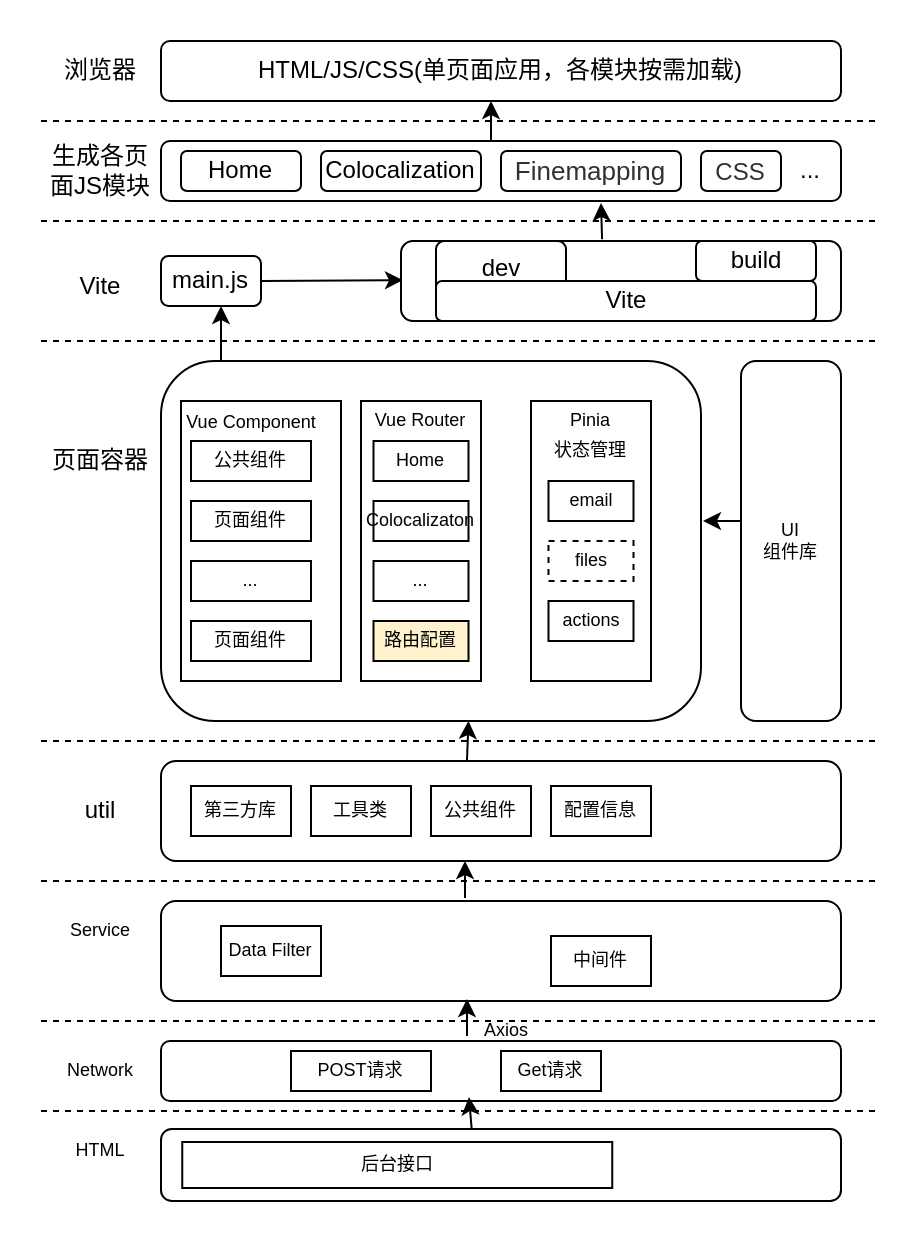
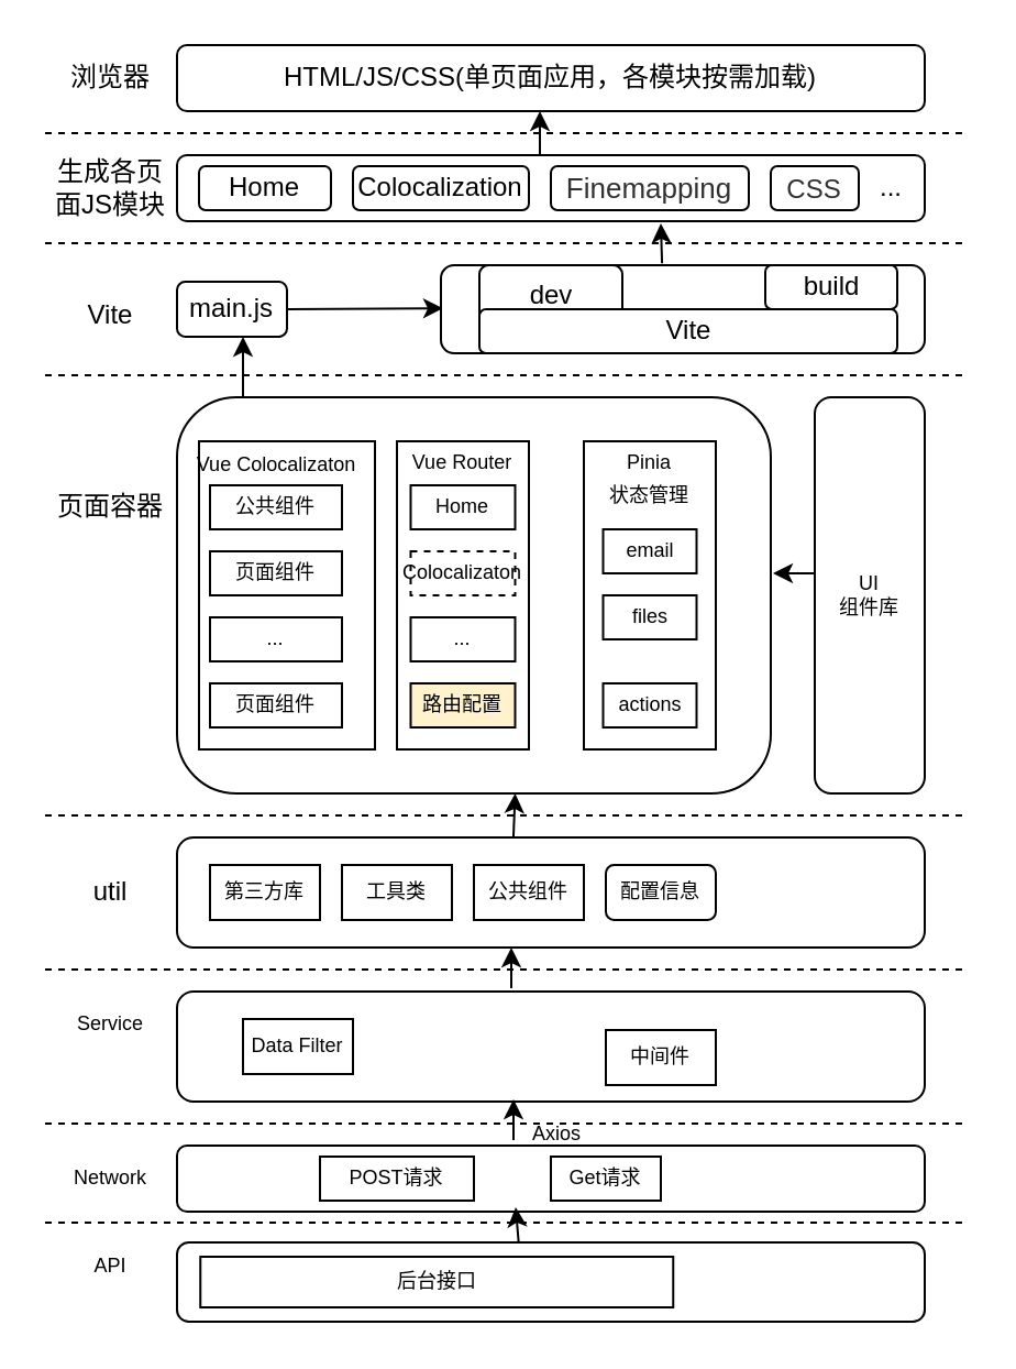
  <mxCell id="0" />
  <mxCell id="1" parent="0" />
  <mxCell id="2" value="" style="endArrow=none;dashed=1;html=1;strokeColor=#000000;" parent="1" edge="1"><mxGeometry width="50" height="50" relative="1" as="geometry"><mxPoint x="20" y="60" as="sourcePoint" /><mxPoint x="440" y="60" as="targetPoint" /></mxGeometry></mxCell>
  <mxCell id="3" value="&lt;font color=&quot;#000000&quot;&gt;浏览器&lt;/font&gt;" style="text;html=1;strokeColor=none;fillColor=none;align=center;verticalAlign=middle;whiteSpace=wrap;rounded=0;" parent="1" vertex="1"><mxGeometry x="20" y="20" width="60" height="30" as="geometry" /></mxCell>
  <mxCell id="4" value="HTML/JS/CSS(单页面应用，各模块按需加载)" style="rounded=1;whiteSpace=wrap;html=1;fontColor=#000000;fillColor=#FFFFFF;strokeColor=#000000;" parent="1" vertex="1"><mxGeometry x="80" y="20" width="340" height="30" as="geometry" /></mxCell>
  <mxCell id="5" value="生成各页面JS模块" style="text;html=1;strokeColor=none;fillColor=none;align=center;verticalAlign=middle;whiteSpace=wrap;rounded=0;fontColor=#000000;" parent="1" vertex="1"><mxGeometry x="20" y="70" width="60" height="30" as="geometry" /></mxCell>
  <mxCell id="6" value="" style="rounded=1;whiteSpace=wrap;html=1;strokeColor=#000000;fontColor=#000000;fillColor=#FFFFFF;" parent="1" vertex="1"><mxGeometry x="80" y="70" width="340" height="30" as="geometry" /></mxCell>
  <mxCell id="7" value="Home" style="rounded=1;whiteSpace=wrap;html=1;strokeColor=#000000;fontColor=#000000;fillColor=#FFFFFF;" parent="1" vertex="1"><mxGeometry x="90" y="75" width="60" height="20" as="geometry" /></mxCell>
  <mxCell id="8" value="Colocalization" style="rounded=1;whiteSpace=wrap;html=1;strokeColor=#000000;fontColor=#000000;fillColor=#FFFFFF;" parent="1" vertex="1"><mxGeometry x="160" y="75" width="80" height="20" as="geometry" /></mxCell>
  <mxCell id="9" value="&lt;span style=&quot;color: rgb(48, 49, 51); font-family: &amp;quot;Trebuchet MS&amp;quot;, sans-serif; background-color: rgb(255, 255, 255);&quot;&gt;&lt;font style=&quot;font-size: 13px;&quot;&gt;Finemapping&lt;/font&gt;&lt;/span&gt;" style="rounded=1;whiteSpace=wrap;html=1;strokeColor=#000000;fontColor=#000000;fillColor=#FFFFFF;" parent="1" vertex="1"><mxGeometry x="250" y="75" width="90" height="20" as="geometry" /></mxCell>
  <mxCell id="10" value="&lt;span style=&quot;color: rgb(48, 49, 51); font-family: &amp;quot;Trebuchet MS&amp;quot;, sans-serif; background-color: rgb(255, 255, 255);&quot;&gt;&lt;font style=&quot;font-size: 12px;&quot;&gt;CSS&lt;/font&gt;&lt;/span&gt;" style="rounded=1;whiteSpace=wrap;html=1;strokeColor=#000000;fontSize=13;fontColor=#000000;fillColor=#FFFFFF;" parent="1" vertex="1"><mxGeometry x="350" y="75" width="40" height="20" as="geometry" /></mxCell>
  <mxCell id="11" value="...&lt;br&gt;" style="text;html=1;strokeColor=none;fillColor=none;align=center;verticalAlign=middle;whiteSpace=wrap;rounded=0;fontSize=12;fontColor=#000000;" parent="1" vertex="1"><mxGeometry x="390" y="75" width="30" height="20" as="geometry" /></mxCell>
  <mxCell id="12" value="" style="endArrow=none;dashed=1;html=1;strokeColor=#000000;" parent="1" edge="1"><mxGeometry width="50" height="50" relative="1" as="geometry"><mxPoint x="20" y="110" as="sourcePoint" /><mxPoint x="440" y="110" as="targetPoint" /></mxGeometry></mxCell>
  <mxCell id="13" value="Vite" style="text;html=1;strokeColor=none;fillColor=none;align=center;verticalAlign=middle;whiteSpace=wrap;rounded=0;fontSize=12;fontColor=#000000;" parent="1" vertex="1"><mxGeometry x="20" y="127.5" width="60" height="30" as="geometry" /></mxCell>
  <mxCell id="14" value="main.js" style="rounded=1;whiteSpace=wrap;html=1;strokeColor=#000000;fontSize=12;fontColor=#000000;fillColor=#FFFFFF;" parent="1" vertex="1"><mxGeometry x="80" y="127.5" width="50" height="25" as="geometry" /></mxCell>
  <mxCell id="15" value="" style="endArrow=classic;html=1;strokeColor=#000000;fontSize=12;fontColor=#000000;exitX=1;exitY=0.5;exitDx=0;exitDy=0;" parent="1" source="14" edge="1"><mxGeometry width="50" height="50" relative="1" as="geometry"><mxPoint x="140" y="139.58" as="sourcePoint" /><mxPoint x="201" y="139.58" as="targetPoint" /></mxGeometry></mxCell>
  <mxCell id="16" value="" style="rounded=1;whiteSpace=wrap;html=1;strokeColor=#000000;fontSize=12;fontColor=#000000;fillColor=#FFFFFF;" parent="1" vertex="1"><mxGeometry x="200" y="120" width="220" height="40" as="geometry" /></mxCell>
  <mxCell id="17" value="dev" style="rounded=1;whiteSpace=wrap;html=1;strokeColor=#000000;fontSize=12;fontColor=#000000;fillColor=#FFFFFF;" parent="1" vertex="1"><mxGeometry x="217.5" y="120" width="65" height="27.5" as="geometry" /></mxCell>
  <mxCell id="18" value="build" style="rounded=1;whiteSpace=wrap;html=1;strokeColor=#000000;fontSize=12;fontColor=#000000;fillColor=#FFFFFF;" parent="1" vertex="1"><mxGeometry x="347.5" y="120" width="60" height="20" as="geometry" /></mxCell>
  <mxCell id="19" value="Vite" style="rounded=1;whiteSpace=wrap;html=1;strokeColor=#000000;fontSize=12;fontColor=#000000;fillColor=#FFFFFF;" parent="1" vertex="1"><mxGeometry x="217.5" y="140" width="190" height="20" as="geometry" /></mxCell>
  <mxCell id="20" value="" style="endArrow=classic;html=1;strokeColor=#000000;fontSize=12;fontColor=#000000;exitX=0.457;exitY=0.029;exitDx=0;exitDy=0;exitPerimeter=0;" parent="1" edge="1"><mxGeometry width="50" height="50" relative="1" as="geometry"><mxPoint x="300.54" y="119.16" as="sourcePoint" /><mxPoint x="300" y="101" as="targetPoint" /></mxGeometry></mxCell>
  <mxCell id="21" value="" style="endArrow=none;dashed=1;html=1;strokeColor=#000000;" parent="1" edge="1"><mxGeometry width="50" height="50" relative="1" as="geometry"><mxPoint x="20" y="170" as="sourcePoint" /><mxPoint x="440" y="170" as="targetPoint" /></mxGeometry></mxCell>
  <mxCell id="22" value="页面容器" style="text;html=1;strokeColor=none;fillColor=none;align=center;verticalAlign=middle;whiteSpace=wrap;rounded=0;fontSize=12;fontColor=#000000;" parent="1" vertex="1"><mxGeometry x="20" y="215" width="60" height="30" as="geometry" /></mxCell>
  <mxCell id="23" value="" style="rounded=1;whiteSpace=wrap;html=1;strokeColor=#000000;fontSize=12;fontColor=#000000;fillColor=#FFFFFF;" parent="1" vertex="1"><mxGeometry x="80" y="180" width="270" height="180" as="geometry" /></mxCell>
  <mxCell id="24" value="" style="rounded=0;whiteSpace=wrap;html=1;strokeColor=#000000;fontSize=12;fontColor=#000000;fillColor=#FFFFFF;" parent="1" vertex="1"><mxGeometry x="90" y="200" width="80" height="140" as="geometry" /></mxCell>
- <mxCell id="25" value="&lt;font style=&quot;font-size: 9px;&quot;&gt;Vue Component&lt;/font&gt;" style="text;html=1;strokeColor=none;fillColor=none;align=center;verticalAlign=middle;whiteSpace=wrap;rounded=0;fontSize=12;fontColor=#000000;" parent="1" vertex="1"><mxGeometry x="67.5" y="195" width="115" height="30" as="geometry" /></mxCell>
+ <mxCell id="25" value="&lt;font style=&quot;font-size: 9px;&quot;&gt;Vue Colocalizaton&lt;/font&gt;" style="text;html=1;strokeColor=none;fillColor=none;align=center;verticalAlign=middle;whiteSpace=wrap;rounded=0;fontSize=12;fontColor=#000000;" parent="1" vertex="1"><mxGeometry x="67.5" y="195" width="115" height="30" as="geometry" /></mxCell>
  <mxCell id="26" value="公共组件" style="rounded=0;whiteSpace=wrap;html=1;strokeColor=#000000;fontSize=9;fontColor=#000000;fillColor=#FFFFFF;" parent="1" vertex="1"><mxGeometry x="95" y="220" width="60" height="20" as="geometry" /></mxCell>
  <mxCell id="27" value="页面组件" style="rounded=0;whiteSpace=wrap;html=1;strokeColor=#000000;fontSize=9;fontColor=#000000;fillColor=#FFFFFF;" parent="1" vertex="1"><mxGeometry x="95" y="250" width="60" height="20" as="geometry" /></mxCell>
  <mxCell id="28" value="页面组件" style="rounded=0;whiteSpace=wrap;html=1;strokeColor=#000000;fontSize=9;fontColor=#000000;fillColor=#FFFFFF;" parent="1" vertex="1"><mxGeometry x="95" y="310" width="60" height="20" as="geometry" /></mxCell>
  <mxCell id="29" value="..." style="rounded=0;whiteSpace=wrap;html=1;strokeColor=#000000;fontSize=9;fontColor=#000000;fillColor=#FFFFFF;" parent="1" vertex="1"><mxGeometry x="95" y="280" width="60" height="20" as="geometry" /></mxCell>
  <mxCell id="30" value="" style="rounded=0;whiteSpace=wrap;html=1;strokeColor=#000000;fontSize=9;fontColor=#000000;fillColor=#FFFFFF;" parent="1" vertex="1"><mxGeometry x="180" y="200" width="60" height="140" as="geometry" /></mxCell>
  <mxCell id="31" value="Vue Router" style="text;html=1;strokeColor=none;fillColor=none;align=center;verticalAlign=middle;whiteSpace=wrap;rounded=0;fontSize=9;fontColor=#000000;" parent="1" vertex="1"><mxGeometry x="180" y="195" width="60" height="30" as="geometry" /></mxCell>
  <mxCell id="32" value="Home" style="rounded=0;whiteSpace=wrap;html=1;strokeColor=#000000;fontSize=9;fontColor=#000000;fillColor=#FFFFFF;" parent="1" vertex="1"><mxGeometry x="186.25" y="220" width="47.5" height="20" as="geometry" /></mxCell>
- <mxCell id="33" value="Colocalizaton" style="rounded=0;whiteSpace=wrap;html=1;strokeColor=#000000;fontSize=9;fontColor=#000000;fillColor=#FFFFFF;" parent="1" vertex="1"><mxGeometry x="186.25" y="250" width="47.5" height="20" as="geometry" /></mxCell>
+ <mxCell id="33" value="Colocalizaton" style="rounded=0;whiteSpace=wrap;html=1;strokeColor=#000000;fontSize=9;fontColor=#000000;fillColor=#FFFFFF;dashed=1;" parent="1" vertex="1"><mxGeometry x="186.25" y="250" width="47.5" height="20" as="geometry" /></mxCell>
  <mxCell id="34" value="路由配置" style="rounded=0;whiteSpace=wrap;html=1;strokeColor=#000000;fontSize=9;fontColor=#000000;fillColor=#fff2cc;" parent="1" vertex="1"><mxGeometry x="186.25" y="310" width="47.5" height="20" as="geometry" /></mxCell>
  <mxCell id="35" value="..." style="rounded=0;whiteSpace=wrap;html=1;strokeColor=#000000;fontSize=9;fontColor=#000000;fillColor=#FFFFFF;" parent="1" vertex="1"><mxGeometry x="186.25" y="280" width="47.5" height="20" as="geometry" /></mxCell>
  <mxCell id="36" value="" style="rounded=0;whiteSpace=wrap;html=1;strokeColor=#000000;fontSize=9;fontColor=#000000;fillColor=#FFFFFF;" parent="1" vertex="1"><mxGeometry x="265" y="200" width="60" height="140" as="geometry" /></mxCell>
  <mxCell id="37" value="Pinia" style="text;html=1;strokeColor=none;fillColor=none;align=center;verticalAlign=middle;whiteSpace=wrap;rounded=0;fontSize=9;fontColor=#000000;" parent="1" vertex="1"><mxGeometry x="265" y="195" width="60" height="30" as="geometry" /></mxCell>
  <mxCell id="38" value="状态管理" style="text;html=1;strokeColor=none;fillColor=none;align=center;verticalAlign=middle;whiteSpace=wrap;rounded=0;fontSize=9;fontColor=#000000;" parent="1" vertex="1"><mxGeometry x="265" y="210" width="60" height="30" as="geometry" /></mxCell>
  <mxCell id="39" value="email" style="rounded=0;whiteSpace=wrap;html=1;strokeColor=#000000;fontSize=9;fontColor=#000000;fillColor=#FFFFFF;" parent="1" vertex="1"><mxGeometry x="273.75" y="240" width="42.5" height="20" as="geometry" /></mxCell>
- <mxCell id="40" value="files" style="rounded=0;whiteSpace=wrap;html=1;strokeColor=#000000;fontSize=9;fontColor=#000000;fillColor=#FFFFFF;dashed=1;" parent="1" vertex="1"><mxGeometry x="273.75" y="270" width="42.5" height="20" as="geometry" /></mxCell>
- <mxCell id="41" value="actions" style="rounded=0;whiteSpace=wrap;html=1;strokeColor=#000000;fontSize=9;fontColor=#000000;fillColor=#FFFFFF;" parent="1" vertex="1"><mxGeometry x="273.75" y="300" width="42.5" height="20" as="geometry" /></mxCell>
+ <mxCell id="40" value="files" style="rounded=0;whiteSpace=wrap;html=1;strokeColor=#000000;fontSize=9;fontColor=#000000;fillColor=#FFFFFF;" parent="1" vertex="1"><mxGeometry x="273.75" y="270" width="42.5" height="20" as="geometry" /></mxCell>
+ <mxCell id="41" value="actions" style="rounded=0;whiteSpace=wrap;html=1;strokeColor=#000000;fontSize=9;fontColor=#000000;fillColor=#FFFFFF;" parent="1" vertex="1"><mxGeometry x="273.75" y="310" width="42.5" height="20" as="geometry" /></mxCell>
  <mxCell id="42" value="UI&lt;br&gt;组件库" style="rounded=1;whiteSpace=wrap;html=1;strokeColor=#000000;fontSize=9;fontColor=#000000;fillColor=#FFFFFF;" parent="1" vertex="1"><mxGeometry x="370" y="180" width="50" height="180" as="geometry" /></mxCell>
  <mxCell id="43" value="" style="endArrow=classic;html=1;strokeColor=#000000;fontSize=9;fontColor=#000000;" parent="1" edge="1"><mxGeometry width="50" height="50" relative="1" as="geometry"><mxPoint x="110" y="180" as="sourcePoint" /><mxPoint x="110" y="152.5" as="targetPoint" /></mxGeometry></mxCell>
  <mxCell id="44" value="" style="endArrow=classic;html=1;strokeColor=#000000;fontSize=9;fontColor=#000000;" parent="1" edge="1"><mxGeometry width="50" height="50" relative="1" as="geometry"><mxPoint x="370" y="260" as="sourcePoint" /><mxPoint x="351" y="260" as="targetPoint" /></mxGeometry></mxCell>
  <mxCell id="45" value="" style="endArrow=none;dashed=1;html=1;strokeColor=#000000;" parent="1" edge="1"><mxGeometry width="50" height="50" relative="1" as="geometry"><mxPoint x="20" y="370" as="sourcePoint" /><mxPoint x="440" y="370" as="targetPoint" /></mxGeometry></mxCell>
  <mxCell id="46" value="util" style="text;html=1;strokeColor=none;fillColor=none;align=center;verticalAlign=middle;whiteSpace=wrap;rounded=0;fontSize=12;fontColor=#000000;" parent="1" vertex="1"><mxGeometry x="20" y="390" width="60" height="30" as="geometry" /></mxCell>
  <mxCell id="47" value="" style="rounded=1;whiteSpace=wrap;html=1;strokeColor=#000000;fontSize=9;fontColor=#000000;fillColor=#FFFFFF;" parent="1" vertex="1"><mxGeometry x="80" y="380" width="340" height="50" as="geometry" /></mxCell>
  <mxCell id="48" value="第三方库" style="rounded=0;whiteSpace=wrap;html=1;strokeColor=#000000;fontSize=9;fontColor=#000000;fillColor=#FFFFFF;" parent="1" vertex="1"><mxGeometry x="95" y="392.5" width="50" height="25" as="geometry" /></mxCell>
  <mxCell id="49" value="工具类&lt;span style=&quot;color: rgba(0, 0, 0, 0); font-family: monospace; font-size: 0px; text-align: start;&quot;&gt;%3CmxGraphModel%3E%3Croot%3E%3CmxCell%20id%3D%220%22%2F%3E%3CmxCell%20id%3D%221%22%20parent%3D%220%22%2F%3E%3CmxCell%20id%3D%222%22%20value%3D%22%E7%AC%AC%E4%B8%89%E6%96%B9%E5%BA%93%22%20style%3D%22rounded%3D0%3BwhiteSpace%3Dwrap%3Bhtml%3D1%3BstrokeColor%3D%23000000%3BfontSize%3D9%3BfontColor%3D%23000000%3BfillColor%3D%23FFFFFF%3B%22%20vertex%3D%221%22%20parent%3D%221%22%3E%3CmxGeometry%20x%3D%22265%22%20y%3D%22422.5%22%20width%3D%2250%22%20height%3D%2225%22%20as%3D%22geometry%22%2F%3E%3C%2FmxCell%3E%3C%2Froot%3E%3C%2FmxGraphModel%3E&lt;/span&gt;" style="rounded=0;whiteSpace=wrap;html=1;strokeColor=#000000;fontSize=9;fontColor=#000000;fillColor=#FFFFFF;" parent="1" vertex="1"><mxGeometry x="155" y="392.5" width="50" height="25" as="geometry" /></mxCell>
  <mxCell id="50" value="公共组件" style="rounded=0;whiteSpace=wrap;html=1;strokeColor=#000000;fontSize=9;fontColor=#000000;fillColor=#FFFFFF;" parent="1" vertex="1"><mxGeometry x="215" y="392.5" width="50" height="25" as="geometry" /></mxCell>
- <mxCell id="51" value="配置信息" style="rounded=0;whiteSpace=wrap;html=1;strokeColor=#000000;fontSize=9;fontColor=#000000;fillColor=#FFFFFF;" parent="1" vertex="1"><mxGeometry x="275" y="392.5" width="50" height="25" as="geometry" /></mxCell>
+ <mxCell id="51" value="配置信息" style="whiteSpace=wrap;html=1;strokeColor=#000000;fontSize=9;fontColor=#000000;fillColor=#FFFFFF;rounded=1;" parent="1" vertex="1"><mxGeometry x="275" y="392.5" width="50" height="25" as="geometry" /></mxCell>
  <mxCell id="52" value="" style="endArrow=none;dashed=1;html=1;strokeColor=#000000;" parent="1" edge="1"><mxGeometry width="50" height="50" relative="1" as="geometry"><mxPoint x="20" y="440" as="sourcePoint" /><mxPoint x="440" y="440" as="targetPoint" /></mxGeometry></mxCell>
  <mxCell id="53" value="Service" style="text;html=1;strokeColor=none;fillColor=none;align=center;verticalAlign=middle;whiteSpace=wrap;rounded=0;fontSize=9;fontColor=#000000;" parent="1" vertex="1"><mxGeometry x="20" y="450" width="60" height="30" as="geometry" /></mxCell>
  <mxCell id="54" value="" style="rounded=1;whiteSpace=wrap;html=1;strokeColor=#000000;fontSize=9;fontColor=#000000;fillColor=#FFFFFF;" parent="1" vertex="1"><mxGeometry x="80" y="450" width="340" height="50" as="geometry" /></mxCell>
  <mxCell id="55" value="Data Filter" style="rounded=0;whiteSpace=wrap;html=1;strokeColor=#000000;fontSize=9;fontColor=#000000;fillColor=#FFFFFF;" parent="1" vertex="1"><mxGeometry x="110" y="462.5" width="50" height="25" as="geometry" /></mxCell>
  <mxCell id="56" value="中间件" style="rounded=0;whiteSpace=wrap;html=1;strokeColor=#000000;fontSize=9;fontColor=#000000;fillColor=#FFFFFF;" parent="1" vertex="1"><mxGeometry x="275" y="467.5" width="50" height="25" as="geometry" /></mxCell>
  <mxCell id="57" value="" style="endArrow=none;dashed=1;html=1;strokeColor=#000000;" parent="1" edge="1"><mxGeometry width="50" height="50" relative="1" as="geometry"><mxPoint x="20" y="510" as="sourcePoint" /><mxPoint x="440" y="510" as="targetPoint" /></mxGeometry></mxCell>
  <mxCell id="58" value="" style="endArrow=classic;html=1;strokeColor=#000000;fontSize=9;fontColor=#000000;exitX=0.45;exitY=-0.01;exitDx=0;exitDy=0;exitPerimeter=0;" parent="1" source="47" edge="1"><mxGeometry width="50" height="50" relative="1" as="geometry"><mxPoint x="233.75" y="400" as="sourcePoint" /><mxPoint x="233.75" y="360" as="targetPoint" /></mxGeometry></mxCell>
  <mxCell id="59" value="" style="endArrow=classic;html=1;strokeColor=#000000;fontSize=9;fontColor=#000000;exitX=0.45;exitY=-0.01;exitDx=0;exitDy=0;exitPerimeter=0;" parent="1" edge="1"><mxGeometry width="50" height="50" relative="1" as="geometry"><mxPoint x="232" y="448.5" as="sourcePoint" /><mxPoint x="232" y="430" as="targetPoint" /></mxGeometry></mxCell>
  <mxCell id="60" value="Network" style="text;html=1;strokeColor=none;fillColor=none;align=center;verticalAlign=middle;whiteSpace=wrap;rounded=0;fontSize=9;fontColor=#000000;" parent="1" vertex="1"><mxGeometry x="20" y="520" width="60" height="30" as="geometry" /></mxCell>
  <mxCell id="61" value="" style="rounded=1;whiteSpace=wrap;html=1;strokeColor=#000000;fontSize=9;fontColor=#000000;fillColor=#FFFFFF;" parent="1" vertex="1"><mxGeometry x="80" y="520" width="340" height="30" as="geometry" /></mxCell>
  <mxCell id="62" value="POST请求" style="rounded=0;whiteSpace=wrap;html=1;strokeColor=#000000;fontSize=9;fontColor=#000000;fillColor=#FFFFFF;" parent="1" vertex="1"><mxGeometry x="145" y="525" width="70" height="20" as="geometry" /></mxCell>
  <mxCell id="63" value="Get请求" style="rounded=0;whiteSpace=wrap;html=1;strokeColor=#000000;fontSize=9;fontColor=#000000;fillColor=#FFFFFF;" parent="1" vertex="1"><mxGeometry x="250" y="525" width="50" height="20" as="geometry" /></mxCell>
  <mxCell id="64" value="" style="endArrow=classic;html=1;strokeColor=#000000;fontSize=9;fontColor=#000000;exitX=0.45;exitY=-0.01;exitDx=0;exitDy=0;exitPerimeter=0;" parent="1" edge="1"><mxGeometry width="50" height="50" relative="1" as="geometry"><mxPoint x="233" y="517.5" as="sourcePoint" /><mxPoint x="233" y="499" as="targetPoint" /></mxGeometry></mxCell>
  <mxCell id="65" value="Axios" style="text;html=1;strokeColor=none;fillColor=none;align=center;verticalAlign=middle;whiteSpace=wrap;rounded=0;fontSize=9;fontColor=#000000;" parent="1" vertex="1"><mxGeometry x="222.5" y="500" width="60" height="30" as="geometry" /></mxCell>
  <mxCell id="66" value="" style="endArrow=none;dashed=1;html=1;strokeColor=#000000;" parent="1" edge="1"><mxGeometry width="50" height="50" relative="1" as="geometry"><mxPoint x="20" y="555" as="sourcePoint" /><mxPoint x="440" y="555" as="targetPoint" /></mxGeometry></mxCell>
- <mxCell id="67" value="HTML" style="text;html=1;strokeColor=none;fillColor=none;align=center;verticalAlign=middle;whiteSpace=wrap;rounded=0;fontSize=9;fontColor=#000000;" parent="1" vertex="1"><mxGeometry x="20" y="560" width="60" height="30" as="geometry" /></mxCell>
+ <mxCell id="67" value="API" style="text;html=1;strokeColor=none;fillColor=none;align=center;verticalAlign=middle;whiteSpace=wrap;rounded=0;fontSize=9;fontColor=#000000;" parent="1" vertex="1"><mxGeometry x="20" y="560" width="60" height="30" as="geometry" /></mxCell>
  <mxCell id="68" value="" style="rounded=1;whiteSpace=wrap;html=1;strokeColor=#000000;fontSize=9;fontColor=#000000;fillColor=#FFFFFF;" parent="1" vertex="1"><mxGeometry x="80" y="564" width="340" height="36" as="geometry" /></mxCell>
  <mxCell id="69" value="后台接口" style="rounded=0;whiteSpace=wrap;html=1;strokeColor=#000000;fontSize=9;fontColor=#000000;fillColor=#FFFFFF;" parent="1" vertex="1"><mxGeometry x="90.63" y="570.5" width="215" height="23" as="geometry" /></mxCell>
  <mxCell id="70" value="" style="endArrow=classic;html=1;strokeColor=#000000;fontSize=9;fontColor=#000000;exitX=0.457;exitY=0.014;exitDx=0;exitDy=0;exitPerimeter=0;" parent="1" source="68" edge="1"><mxGeometry width="50" height="50" relative="1" as="geometry"><mxPoint x="234" y="566.5" as="sourcePoint" /><mxPoint x="234" y="548" as="targetPoint" /></mxGeometry></mxCell>
  <mxCell id="71" value="" style="endArrow=classic;html=1;strokeColor=#000000;" edge="1" parent="1"><mxGeometry width="50" height="50" relative="1" as="geometry"><mxPoint x="245" y="70" as="sourcePoint" /><mxPoint x="245" y="50" as="targetPoint" /></mxGeometry></mxCell>
